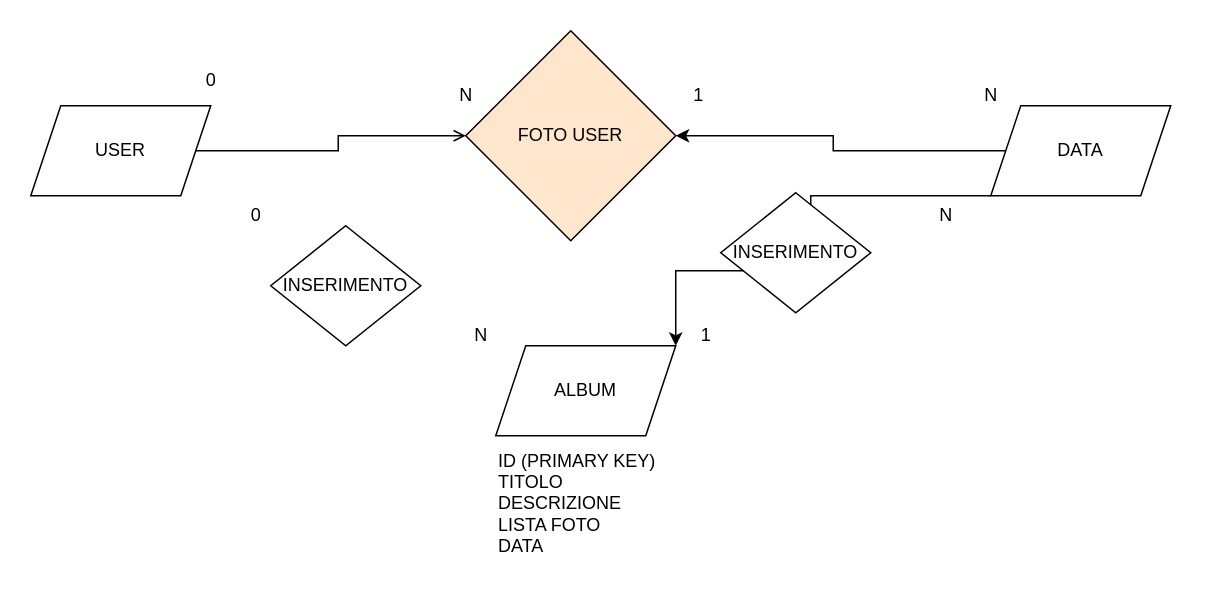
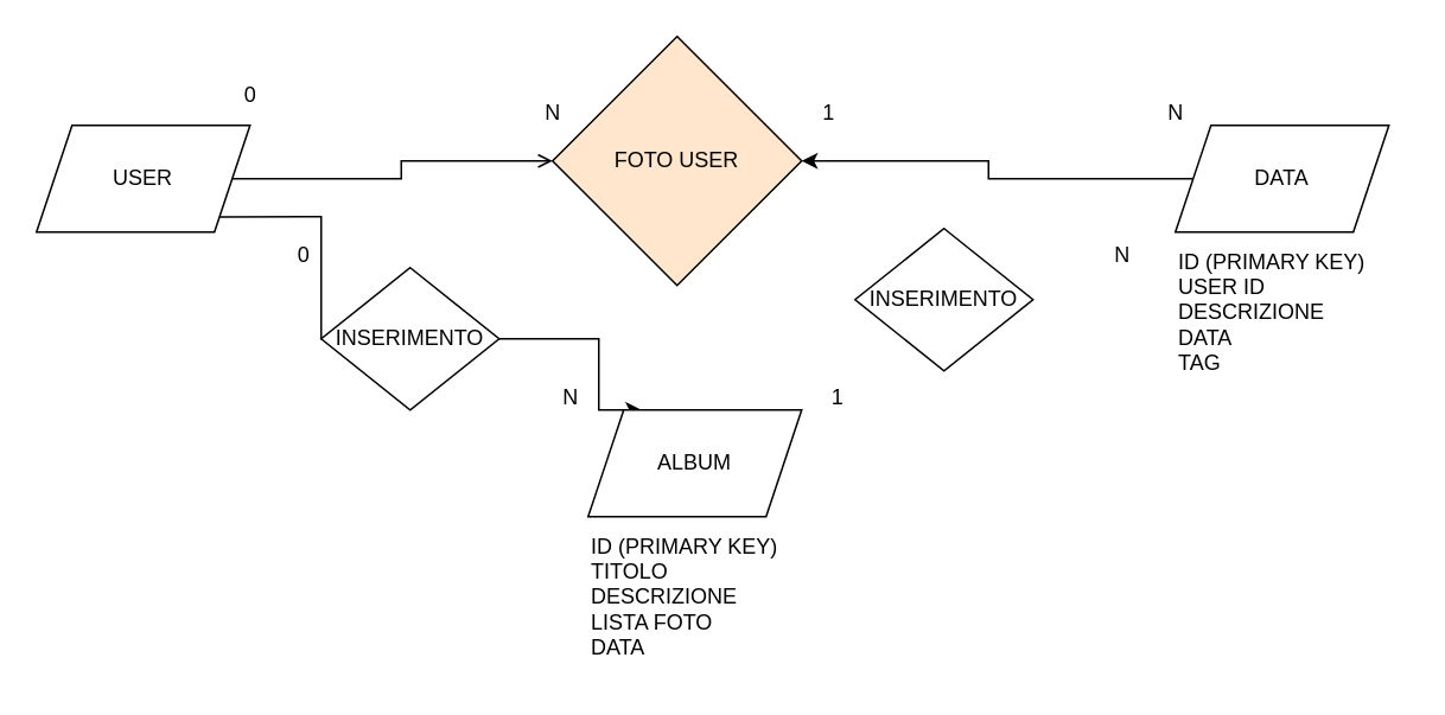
  <mxCell id="0" />
  <mxCell id="1" parent="0" />
  <mxCell id="2" style="edgeStyle=orthogonalEdgeStyle;rounded=0;orthogonalLoop=1;jettySize=auto;html=1;exitX=1;exitY=0.5;exitDx=0;exitDy=0;endArrow=open;" parent="1" source="4" target="8" edge="1"><mxGeometry relative="1" as="geometry" /></mxCell>
+ <mxCell id="3" style="edgeStyle=orthogonalEdgeStyle;rounded=0;orthogonalLoop=1;jettySize=auto;html=1;exitX=1;exitY=1;exitDx=0;exitDy=0;entryX=0.25;entryY=0;entryDx=0;entryDy=0;" parent="1" source="4" target="14" edge="1"><mxGeometry relative="1" as="geometry"><Array as="points"><mxPoint x="180" y="121" /><mxPoint x="180" y="190" /><mxPoint x="336" y="190" /><mxPoint x="336" y="230" /></Array></mxGeometry></mxCell>
  <mxCell id="4" value="USER" style="shape=parallelogram;perimeter=parallelogramPerimeter;whiteSpace=wrap;html=1;fixedSize=1;" parent="1" vertex="1"><mxGeometry x="20" y="70" width="120" height="60" as="geometry" /></mxCell>
  <mxCell id="5" style="edgeStyle=orthogonalEdgeStyle;rounded=0;orthogonalLoop=1;jettySize=auto;html=1;exitX=0;exitY=0.5;exitDx=0;exitDy=0;" parent="1" source="7" target="8" edge="1"><mxGeometry relative="1" as="geometry" /></mxCell>
- <mxCell id="6" style="edgeStyle=orthogonalEdgeStyle;rounded=0;orthogonalLoop=1;jettySize=auto;html=1;exitX=0;exitY=1;exitDx=0;exitDy=0;entryX=1;entryY=0;entryDx=0;entryDy=0;" parent="1" source="7" target="14" edge="1"><mxGeometry relative="1" as="geometry"><Array as="points"><mxPoint x="540" y="130" /><mxPoint x="540" y="180" /><mxPoint x="450" y="180" /></Array></mxGeometry></mxCell>
  <mxCell id="7" value="DATA" style="shape=parallelogram;perimeter=parallelogramPerimeter;whiteSpace=wrap;html=1;fixedSize=1;" parent="1" vertex="1"><mxGeometry x="660" y="70" width="120" height="60" as="geometry" /></mxCell>
  <mxCell id="8" value="FOTO USER" style="rhombus;whiteSpace=wrap;html=1;fillColor=#ffe6cc;" parent="1" vertex="1"><mxGeometry x="310" y="20" width="140" height="140" as="geometry" /></mxCell>
  <mxCell id="9" value="0" style="text;html=1;align=center;verticalAlign=middle;resizable=0;points=[];autosize=1;strokeColor=none;fillColor=none;" parent="1" vertex="1"><mxGeometry x="125" y="38" width="30" height="30" as="geometry" /></mxCell>
  <mxCell id="10" value="N" style="text;html=1;align=center;verticalAlign=middle;resizable=0;points=[];autosize=1;strokeColor=none;fillColor=none;" parent="1" vertex="1"><mxGeometry x="295" y="48" width="30" height="30" as="geometry" /></mxCell>
  <mxCell id="11" value="1" style="text;html=1;align=center;verticalAlign=middle;resizable=0;points=[];autosize=1;strokeColor=none;fillColor=none;" parent="1" vertex="1"><mxGeometry x="450" y="48" width="30" height="30" as="geometry" /></mxCell>
  <mxCell id="12" value="N" style="text;html=1;align=center;verticalAlign=middle;resizable=0;points=[];autosize=1;strokeColor=none;fillColor=none;" parent="1" vertex="1"><mxGeometry x="645" y="48" width="30" height="30" as="geometry" /></mxCell>
+ <mxCell id="13" value="ID (PRIMARY KEY)&lt;div&gt;USER ID&lt;/div&gt;&lt;div&gt;DESCRIZIONE&lt;/div&gt;&lt;div&gt;DATA&lt;/div&gt;&lt;div&gt;TAG&lt;/div&gt;" style="text;html=1;align=left;verticalAlign=middle;resizable=0;points=[];autosize=1;strokeColor=none;fillColor=none;" parent="1" vertex="1"><mxGeometry x="660" y="130" width="130" height="90" as="geometry" /></mxCell>
  <mxCell id="14" value="ALBUM" style="shape=parallelogram;perimeter=parallelogramPerimeter;whiteSpace=wrap;html=1;fixedSize=1;" parent="1" vertex="1"><mxGeometry x="330" y="230" width="120" height="60" as="geometry" /></mxCell>
  <mxCell id="15" value="1" style="text;html=1;align=center;verticalAlign=middle;resizable=0;points=[];autosize=1;strokeColor=none;fillColor=none;" parent="1" vertex="1"><mxGeometry x="455" y="208" width="30" height="30" as="geometry" /></mxCell>
  <mxCell id="16" value="N" style="text;html=1;align=center;verticalAlign=middle;resizable=0;points=[];autosize=1;strokeColor=none;fillColor=none;" parent="1" vertex="1"><mxGeometry x="615" y="128" width="30" height="30" as="geometry" /></mxCell>
  <mxCell id="17" value="0" style="text;html=1;align=center;verticalAlign=middle;resizable=0;points=[];autosize=1;strokeColor=none;fillColor=none;" parent="1" vertex="1"><mxGeometry x="155" y="128" width="30" height="30" as="geometry" /></mxCell>
  <mxCell id="18" value="N" style="text;html=1;align=center;verticalAlign=middle;resizable=0;points=[];autosize=1;strokeColor=none;fillColor=none;" parent="1" vertex="1"><mxGeometry x="305" y="208" width="30" height="30" as="geometry" /></mxCell>
  <mxCell id="19" value="ID (PRIMARY KEY)&lt;div&gt;TITOLO&lt;/div&gt;&lt;div&gt;DESCRIZIONE&lt;/div&gt;&lt;div&gt;LISTA FOTO&lt;/div&gt;&lt;div&gt;DATA&lt;/div&gt;" style="text;html=1;align=left;verticalAlign=middle;resizable=0;points=[];autosize=1;strokeColor=none;fillColor=none;" parent="1" vertex="1"><mxGeometry x="330" y="290" width="130" height="90" as="geometry" /></mxCell>
  <mxCell id="20" value="INSERIMENTO" style="rhombus;whiteSpace=wrap;html=1;" parent="1" vertex="1"><mxGeometry x="480" y="128" width="100" height="80" as="geometry" /></mxCell>
  <mxCell id="21" value="INSERIMENTO" style="rhombus;whiteSpace=wrap;html=1;" parent="1" vertex="1"><mxGeometry x="180" y="150" width="100" height="80" as="geometry" /></mxCell>
